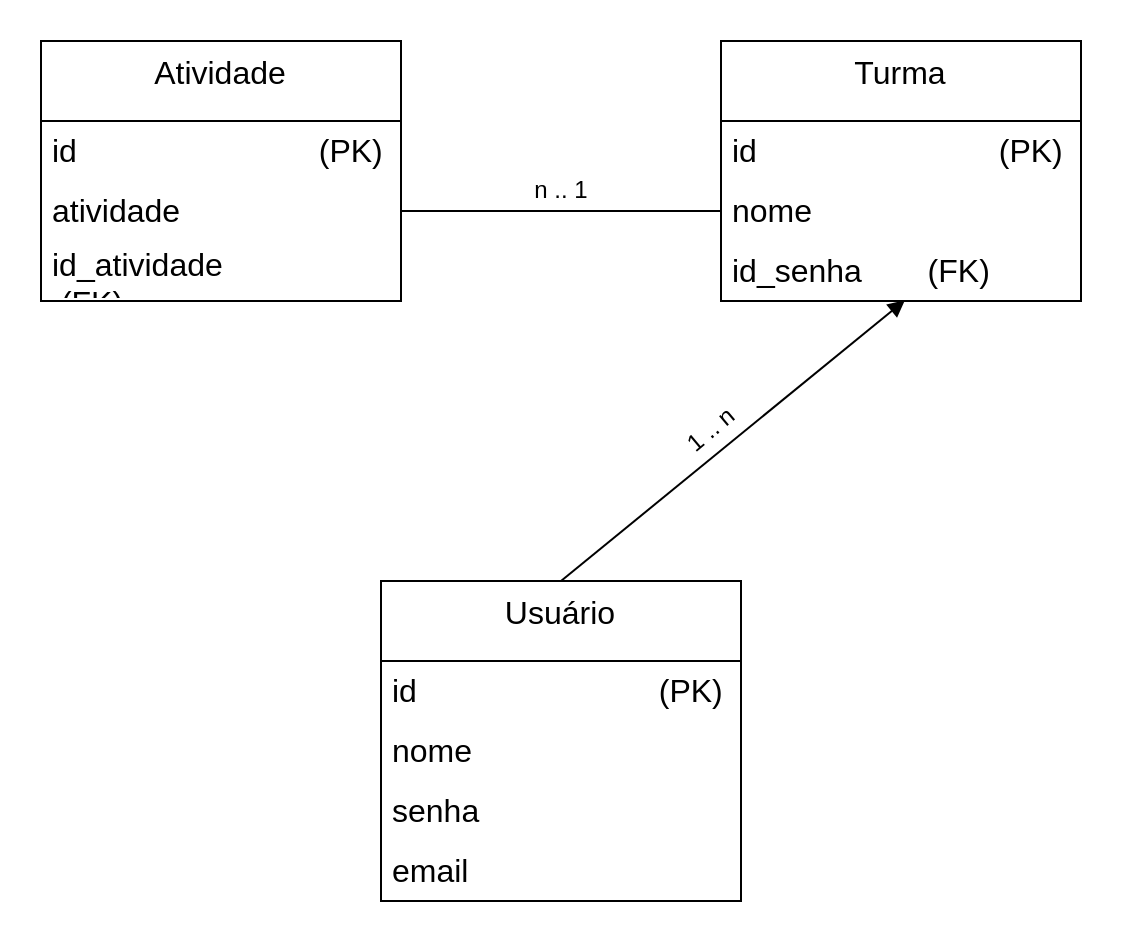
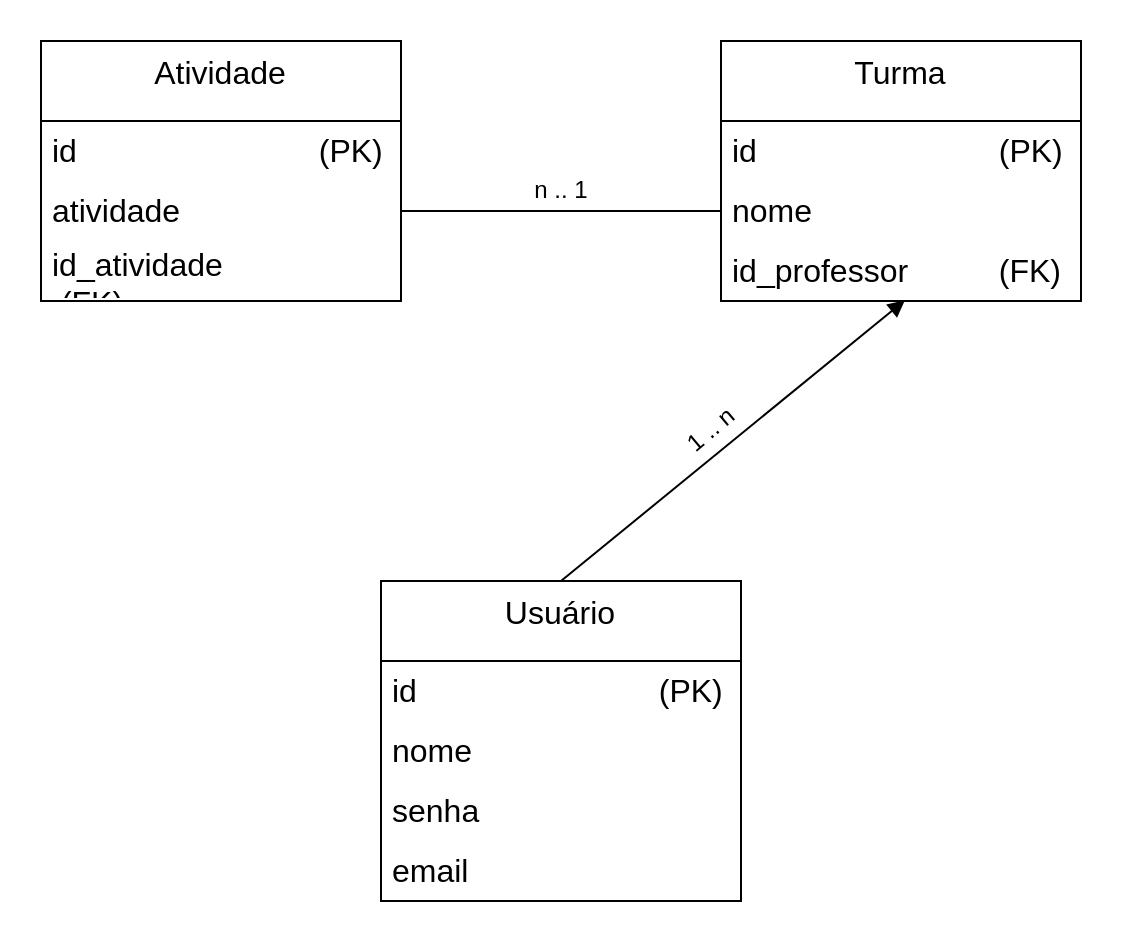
  <mxCell id="0" />
  <mxCell id="1" parent="0" />
  <mxCell id="2" value="Atividade" style="swimlane;fontStyle=0;align=center;verticalAlign=top;childLayout=stackLayout;horizontal=1;startSize=40;horizontalStack=0;resizeParent=1;resizeParentMax=0;resizeLast=0;collapsible=0;marginBottom=0;html=1;whiteSpace=wrap;fontSize=16;" vertex="1" parent="1"><mxGeometry x="20" y="20" width="180" height="130" as="geometry" /></mxCell>
  <mxCell id="3" value="id&lt;span style=&quot;white-space: pre;&quot;&gt;&#09;&lt;span style=&quot;white-space: pre;&quot;&gt;&#09;&lt;/span&gt;&lt;span style=&quot;white-space: pre;&quot;&gt;&#09;&lt;/span&gt; &lt;/span&gt;&amp;nbsp; &amp;nbsp; &amp;nbsp;(PK)" style="text;html=1;strokeColor=none;fillColor=none;align=left;verticalAlign=middle;spacingLeft=4;spacingRight=4;overflow=hidden;rotatable=0;points=[[0,0.5],[1,0.5]];portConstraint=eastwest;whiteSpace=wrap;fontSize=16;" vertex="1" parent="2"><mxGeometry y="40" width="180" height="30" as="geometry" /></mxCell>
  <mxCell id="4" value="atividade" style="text;html=1;strokeColor=none;fillColor=none;align=left;verticalAlign=middle;spacingLeft=4;spacingRight=4;overflow=hidden;rotatable=0;points=[[0,0.5],[1,0.5]];portConstraint=eastwest;whiteSpace=wrap;fontSize=16;" vertex="1" parent="2"><mxGeometry y="70" width="180" height="30" as="geometry" /></mxCell>
  <mxCell id="5" value="id_atividade&lt;span style=&quot;white-space: pre;&quot;&gt;&#09;&lt;/span&gt;&lt;span style=&quot;white-space: pre;&quot;&gt;&#09;&amp;nbsp;&lt;/span&gt;&amp;nbsp; &amp;nbsp; &amp;nbsp;(FK)" style="text;html=1;strokeColor=none;fillColor=none;align=left;verticalAlign=middle;spacingLeft=4;spacingRight=4;overflow=hidden;rotatable=0;points=[[0,0.5],[1,0.5]];portConstraint=eastwest;whiteSpace=wrap;fontSize=16;" vertex="1" parent="2"><mxGeometry y="100" width="180" height="30" as="geometry" /></mxCell>
  <mxCell id="6" value="Turma" style="swimlane;fontStyle=0;align=center;verticalAlign=top;childLayout=stackLayout;horizontal=1;startSize=40;horizontalStack=0;resizeParent=1;resizeParentMax=0;resizeLast=0;collapsible=0;marginBottom=0;html=1;whiteSpace=wrap;fontSize=16;" vertex="1" parent="1"><mxGeometry x="360" y="20" width="180" height="130" as="geometry" /></mxCell>
  <mxCell id="7" value="id&lt;span style=&quot;white-space: pre;&quot;&gt;&#09;&lt;span style=&quot;white-space: pre;&quot;&gt;&#09;&lt;/span&gt;&lt;span style=&quot;white-space: pre;&quot;&gt;&#09;&lt;/span&gt; &lt;/span&gt;&amp;nbsp; &amp;nbsp; &amp;nbsp;(PK)" style="text;html=1;strokeColor=none;fillColor=none;align=left;verticalAlign=middle;spacingLeft=4;spacingRight=4;overflow=hidden;rotatable=0;points=[[0,0.5],[1,0.5]];portConstraint=eastwest;whiteSpace=wrap;fontSize=16;" vertex="1" parent="6"><mxGeometry y="40" width="180" height="30" as="geometry" /></mxCell>
  <mxCell id="8" value="nome" style="text;html=1;strokeColor=none;fillColor=none;align=left;verticalAlign=middle;spacingLeft=4;spacingRight=4;overflow=hidden;rotatable=0;points=[[0,0.5],[1,0.5]];portConstraint=eastwest;whiteSpace=wrap;fontSize=16;" vertex="1" parent="6"><mxGeometry y="70" width="180" height="30" as="geometry" /></mxCell>
- <mxCell id="9" value="id_senha&lt;span style=&quot;white-space: pre;&quot;&gt;&#09;&amp;nbsp;&lt;/span&gt;&amp;nbsp; &amp;nbsp; &amp;nbsp;(FK)" style="text;html=1;strokeColor=none;fillColor=none;align=left;verticalAlign=middle;spacingLeft=4;spacingRight=4;overflow=hidden;rotatable=0;points=[[0,0.5],[1,0.5]];portConstraint=eastwest;whiteSpace=wrap;fontSize=16;" vertex="1" parent="6"><mxGeometry y="100" width="180" height="30" as="geometry" /></mxCell>
+ <mxCell id="9" value="id_professor&lt;span style=&quot;white-space: pre;&quot;&gt;&#09;&amp;nbsp;&lt;/span&gt;&amp;nbsp; &amp;nbsp; &amp;nbsp;(FK)" style="text;html=1;strokeColor=none;fillColor=none;align=left;verticalAlign=middle;spacingLeft=4;spacingRight=4;overflow=hidden;rotatable=0;points=[[0,0.5],[1,0.5]];portConstraint=eastwest;whiteSpace=wrap;fontSize=16;" vertex="1" parent="6"><mxGeometry y="100" width="180" height="30" as="geometry" /></mxCell>
  <mxCell id="10" value="Usuário" style="swimlane;fontStyle=0;align=center;verticalAlign=top;childLayout=stackLayout;horizontal=1;startSize=40;horizontalStack=0;resizeParent=1;resizeParentMax=0;resizeLast=0;collapsible=0;marginBottom=0;html=1;whiteSpace=wrap;fontSize=16;" vertex="1" parent="1"><mxGeometry x="190" y="290" width="180" height="160" as="geometry" /></mxCell>
  <mxCell id="11" value="id&lt;span style=&quot;white-space: pre;&quot;&gt;&#09;&lt;span style=&quot;white-space: pre;&quot;&gt;&#09;&lt;/span&gt;&lt;span style=&quot;white-space: pre;&quot;&gt;&#09;&lt;/span&gt; &lt;/span&gt;&amp;nbsp; &amp;nbsp; &amp;nbsp;(PK)" style="text;html=1;strokeColor=none;fillColor=none;align=left;verticalAlign=middle;spacingLeft=4;spacingRight=4;overflow=hidden;rotatable=0;points=[[0,0.5],[1,0.5]];portConstraint=eastwest;whiteSpace=wrap;fontSize=16;" vertex="1" parent="10"><mxGeometry y="40" width="180" height="30" as="geometry" /></mxCell>
  <mxCell id="12" value="nome" style="text;html=1;strokeColor=none;fillColor=none;align=left;verticalAlign=middle;spacingLeft=4;spacingRight=4;overflow=hidden;rotatable=0;points=[[0,0.5],[1,0.5]];portConstraint=eastwest;whiteSpace=wrap;fontSize=16;" vertex="1" parent="10"><mxGeometry y="70" width="180" height="30" as="geometry" /></mxCell>
  <mxCell id="13" value="senha" style="text;html=1;strokeColor=none;fillColor=none;align=left;verticalAlign=middle;spacingLeft=4;spacingRight=4;overflow=hidden;rotatable=0;points=[[0,0.5],[1,0.5]];portConstraint=eastwest;whiteSpace=wrap;fontSize=16;" vertex="1" parent="10"><mxGeometry y="100" width="180" height="30" as="geometry" /></mxCell>
  <mxCell id="14" value="email" style="text;html=1;strokeColor=none;fillColor=none;align=left;verticalAlign=middle;spacingLeft=4;spacingRight=4;overflow=hidden;rotatable=0;points=[[0,0.5],[1,0.5]];portConstraint=eastwest;whiteSpace=wrap;fontSize=16;" vertex="1" parent="10"><mxGeometry y="130" width="180" height="30" as="geometry" /></mxCell>
  <mxCell id="15" value="" style="endArrow=block;html=1;rounded=0;entryX=0.511;entryY=0.987;entryDx=0;entryDy=0;entryPerimeter=0;exitX=0.5;exitY=0;exitDx=0;exitDy=0;" edge="1" parent="1" source="10" target="9"><mxGeometry width="50" height="50" relative="1" as="geometry"><mxPoint x="280" y="300" as="sourcePoint" /><mxPoint x="330" y="250" as="targetPoint" /></mxGeometry></mxCell>
  <mxCell id="16" value="1 .. n" style="text;html=1;align=center;verticalAlign=middle;resizable=0;points=[];autosize=1;strokeColor=none;fillColor=none;rotation=-40;" vertex="1" parent="1"><mxGeometry x="330" y="200" width="50" height="30" as="geometry" /></mxCell>
  <mxCell id="17" value="" style="endArrow=none;html=1;rounded=0;entryX=0;entryY=0.5;entryDx=0;entryDy=0;exitX=1;exitY=0.5;exitDx=0;exitDy=0;" edge="1" parent="1" source="4" target="8"><mxGeometry width="50" height="50" relative="1" as="geometry"><mxPoint x="180" y="260" as="sourcePoint" /><mxPoint x="352" y="120" as="targetPoint" /></mxGeometry></mxCell>
  <mxCell id="18" value="n .. 1" style="text;html=1;align=center;verticalAlign=middle;resizable=0;points=[];autosize=1;strokeColor=none;fillColor=none;rotation=0;" vertex="1" parent="1"><mxGeometry x="255" y="80" width="50" height="30" as="geometry" /></mxCell>
